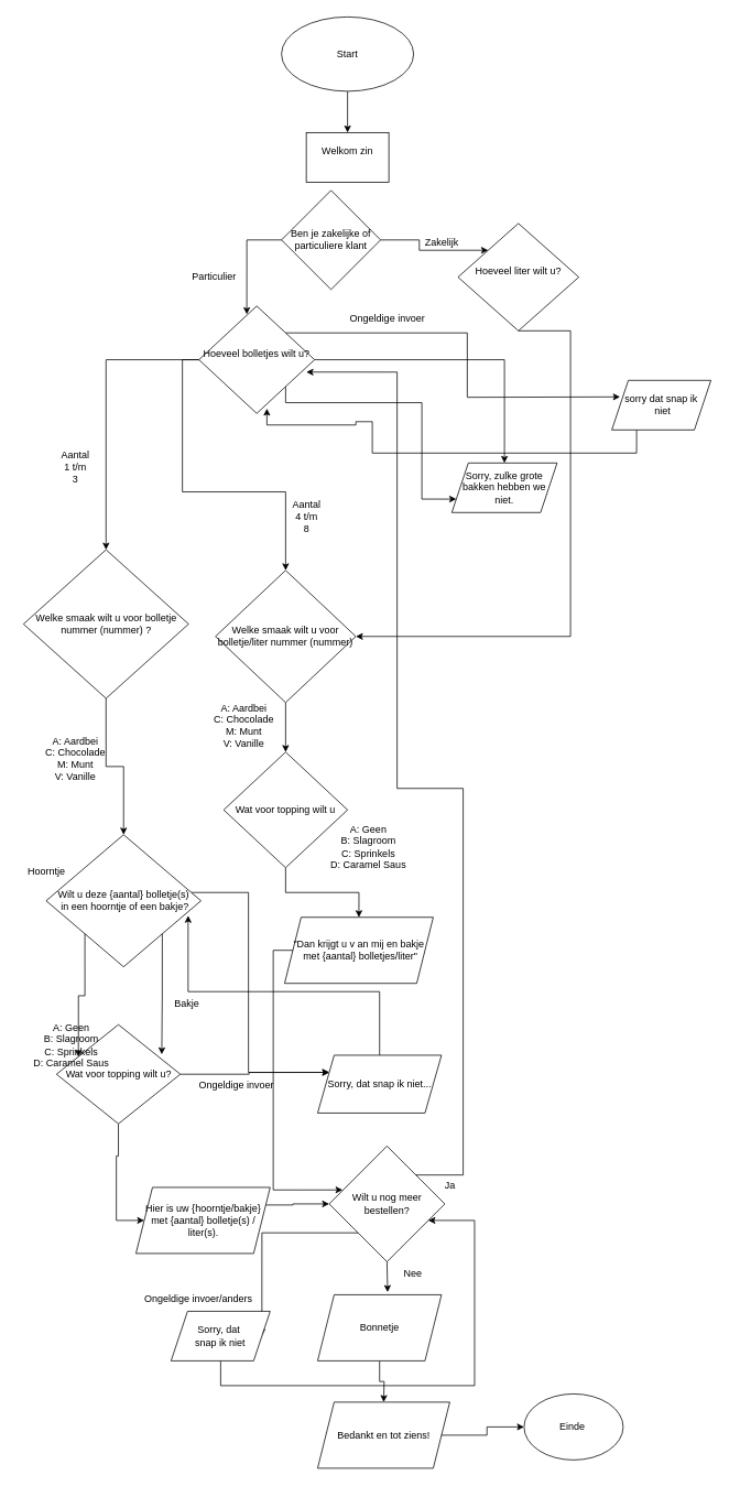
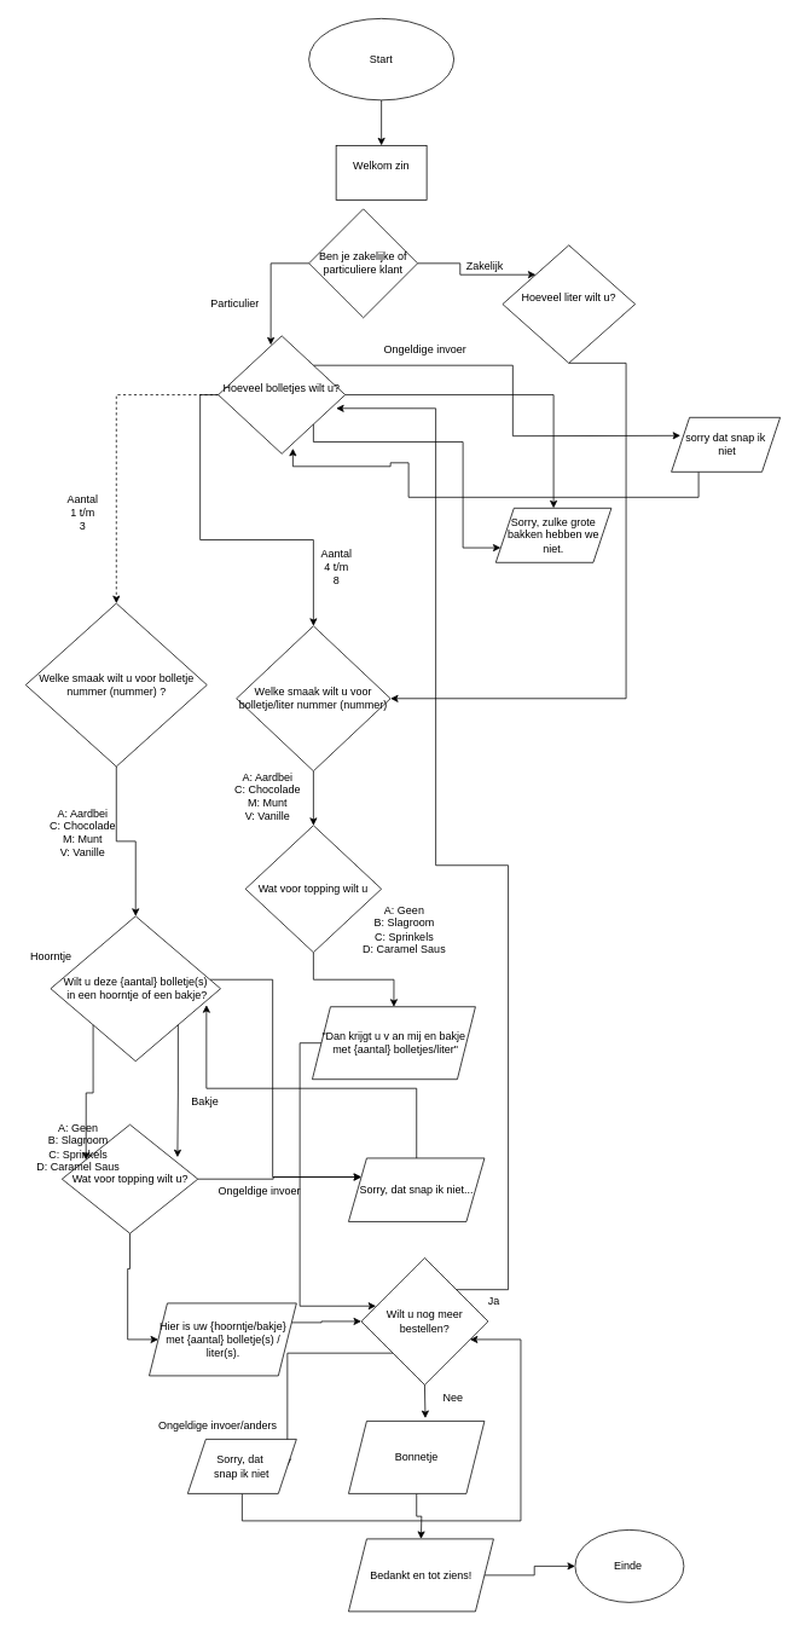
  <mxCell id="0" />
  <mxCell id="1" parent="0" />
  <mxCell id="2" style="edgeStyle=orthogonalEdgeStyle;rounded=0;orthogonalLoop=1;jettySize=auto;html=1;exitX=0.5;exitY=1;exitDx=0;exitDy=0;entryX=0.5;entryY=0;entryDx=0;entryDy=0;" parent="1" source="3" target="4" edge="1"><mxGeometry relative="1" as="geometry" /></mxCell>
  <mxCell id="3" value="Start" style="ellipse;whiteSpace=wrap;html=1;" parent="1" vertex="1"><mxGeometry x="340" y="20" width="160" height="90" as="geometry" /></mxCell>
  <mxCell id="4" value="Welkom zin&lt;div&gt;&lt;br&gt;&lt;/div&gt;" style="rounded=0;whiteSpace=wrap;html=1;" parent="1" vertex="1"><mxGeometry x="370" y="160" width="100" height="60" as="geometry" /></mxCell>
  <mxCell id="5" style="edgeStyle=orthogonalEdgeStyle;rounded=0;orthogonalLoop=1;jettySize=auto;html=1;entryX=0.588;entryY=0.955;entryDx=0;entryDy=0;entryPerimeter=0;exitX=0.25;exitY=1;exitDx=0;exitDy=0;" parent="1" edge="1" target="14" source="6"><mxGeometry relative="1" as="geometry"><mxPoint x="430" y="351.94" as="targetPoint" /><mxPoint x="770.023" y="388.06" as="sourcePoint" /><Array as="points"><mxPoint x="770" y="548" /><mxPoint x="450" y="548" /><mxPoint x="450" y="510" /><mxPoint x="430" y="510" /><mxPoint x="430" y="514" /></Array></mxGeometry></mxCell>
  <mxCell id="6" value="sorry dat snap ik&lt;br&gt;&amp;nbsp;niet" style="shape=parallelogram;perimeter=parallelogramPerimeter;whiteSpace=wrap;html=1;fixedSize=1;" parent="1" vertex="1"><mxGeometry x="740" y="460" width="120" height="60" as="geometry" /></mxCell>
  <mxCell id="7" value="Sorry, zulke grote bakken hebben we niet." style="shape=parallelogram;perimeter=parallelogramPerimeter;whiteSpace=wrap;html=1;fixedSize=1;" parent="1" vertex="1"><mxGeometry x="546.25" y="560" width="127.5" height="60" as="geometry" /></mxCell>
  <mxCell id="8" value="&quot;Dan krijgt u v an mij en bakje&lt;div&gt;&amp;nbsp;met {aantal} bolletjes/liter&quot;&lt;/div&gt;" style="shape=parallelogram;perimeter=parallelogramPerimeter;whiteSpace=wrap;html=1;fixedSize=1;" parent="1" vertex="1"><mxGeometry x="343.75" y="1110" width="180" height="80" as="geometry" /></mxCell>
  <mxCell id="9" style="edgeStyle=orthogonalEdgeStyle;rounded=0;orthogonalLoop=1;jettySize=auto;html=1;exitX=1;exitY=0.5;exitDx=0;exitDy=0;entryX=0.5;entryY=0;entryDx=0;entryDy=0;" parent="1" source="14" target="7" edge="1"><mxGeometry relative="1" as="geometry" /></mxCell>
  <mxCell id="10" style="edgeStyle=orthogonalEdgeStyle;rounded=0;orthogonalLoop=1;jettySize=auto;html=1;exitX=1;exitY=0;exitDx=0;exitDy=0;entryX=0.5;entryY=0;entryDx=0;entryDy=0;" parent="1" source="14" edge="1"><mxGeometry relative="1" as="geometry"><mxPoint x="750" y="480" as="targetPoint" /></mxGeometry></mxCell>
  <mxCell id="11" style="edgeStyle=orthogonalEdgeStyle;rounded=0;orthogonalLoop=1;jettySize=auto;html=1;exitX=1;exitY=1;exitDx=0;exitDy=0;entryX=0;entryY=0.75;entryDx=0;entryDy=0;" parent="1" source="14" target="7" edge="1"><mxGeometry relative="1" as="geometry"><Array as="points"><mxPoint x="510" y="487" /><mxPoint x="510" y="604" /></Array></mxGeometry></mxCell>
- <mxCell id="12" style="edgeStyle=orthogonalEdgeStyle;rounded=0;orthogonalLoop=1;jettySize=auto;html=1;exitX=0;exitY=0.5;exitDx=0;exitDy=0;" parent="1" source="14" target="22" edge="1"><mxGeometry relative="1" as="geometry" /></mxCell>
+ <mxCell id="12" style="edgeStyle=orthogonalEdgeStyle;rounded=0;orthogonalLoop=1;jettySize=auto;html=1;exitX=0;exitY=0.5;exitDx=0;exitDy=0;dashed=1;" parent="1" source="14" target="22" edge="1"><mxGeometry relative="1" as="geometry" /></mxCell>
  <mxCell id="13" style="edgeStyle=orthogonalEdgeStyle;rounded=0;orthogonalLoop=1;jettySize=auto;html=1;exitX=0;exitY=0.5;exitDx=0;exitDy=0;entryX=0.5;entryY=0;entryDx=0;entryDy=0;" parent="1" source="14" target="24" edge="1"><mxGeometry relative="1" as="geometry" /></mxCell>
  <mxCell id="14" value="&lt;div&gt;&lt;span style=&quot;background-color: initial;&quot;&gt;Hoeveel bolletjes wilt u?&lt;/span&gt;&lt;br&gt;&lt;/div&gt;&lt;div&gt;&lt;span style=&quot;background-color: initial;&quot;&gt;&lt;br&gt;&lt;/span&gt;&lt;/div&gt;" style="rhombus;whiteSpace=wrap;html=1;" parent="1" vertex="1"><mxGeometry x="240" y="370" width="140" height="130" as="geometry" /></mxCell>
  <mxCell id="15" value="&lt;span style=&quot;text-wrap: wrap;&quot;&gt;Aantal 4 t/m 8&lt;/span&gt;" style="text;html=1;align=center;verticalAlign=middle;resizable=0;points=[];autosize=1;strokeColor=none;fillColor=none;" parent="1" vertex="1"><mxGeometry x="320" y="610" width="100" height="30" as="geometry" /></mxCell>
  <mxCell id="16" value="&lt;span style=&quot;text-wrap: wrap;&quot;&gt;Aantal 1 t/m 3&lt;/span&gt;" style="text;html=1;align=center;verticalAlign=middle;resizable=0;points=[];autosize=1;strokeColor=none;fillColor=none;" parent="1" vertex="1"><mxGeometry x="40" y="550" width="100" height="30" as="geometry" /></mxCell>
  <mxCell id="17" value="Ongeldige invoer" style="text;html=1;align=center;verticalAlign=middle;resizable=0;points=[];autosize=1;strokeColor=none;fillColor=none;" parent="1" vertex="1"><mxGeometry x="412.75" y="370" width="110" height="30" as="geometry" /></mxCell>
  <mxCell id="18" style="edgeStyle=orthogonalEdgeStyle;rounded=0;orthogonalLoop=1;jettySize=auto;html=1;entryX=0;entryY=0.25;entryDx=0;entryDy=0;" parent="1" source="19" target="27" edge="1"><mxGeometry relative="1" as="geometry"><Array as="points"><mxPoint x="300" y="1080" /><mxPoint x="300" y="1298" /></Array></mxGeometry></mxCell>
  <mxCell id="19" value="Wilt u deze {aantal} bolletje(s)&lt;div&gt;&amp;nbsp;in een hoorntje&lt;span style=&quot;background-color: initial;&quot;&gt;&amp;nbsp;of een bakje?&lt;/span&gt;&lt;/div&gt;" style="rhombus;whiteSpace=wrap;html=1;" parent="1" vertex="1"><mxGeometry x="55" y="1010" width="187.5" height="160" as="geometry" /></mxCell>
  <mxCell id="20" value="&lt;span style=&quot;text-wrap: wrap;&quot;&gt;Hoorntje&lt;/span&gt;" style="text;html=1;align=center;verticalAlign=middle;resizable=0;points=[];autosize=1;strokeColor=none;fillColor=none;" parent="1" vertex="1"><mxGeometry x="20" y="1040" width="70" height="30" as="geometry" /></mxCell>
  <mxCell id="21" style="edgeStyle=orthogonalEdgeStyle;rounded=0;orthogonalLoop=1;jettySize=auto;html=1;exitX=0.5;exitY=1;exitDx=0;exitDy=0;entryX=0.5;entryY=0;entryDx=0;entryDy=0;" parent="1" source="22" target="19" edge="1"><mxGeometry relative="1" as="geometry" /></mxCell>
  <mxCell id="22" value="Welke smaak wilt u voor bolletje nummer (nummer) ?" style="rhombus;whiteSpace=wrap;html=1;" parent="1" vertex="1"><mxGeometry x="27.5" y="665" width="200" height="180" as="geometry" /></mxCell>
  <mxCell id="23" style="edgeStyle=orthogonalEdgeStyle;rounded=0;orthogonalLoop=1;jettySize=auto;html=1;exitX=0.5;exitY=1;exitDx=0;exitDy=0;entryX=0.5;entryY=0;entryDx=0;entryDy=0;" parent="1" source="24" target="52" edge="1"><mxGeometry relative="1" as="geometry" /></mxCell>
  <mxCell id="24" value="Welke smaak wilt u voor bolletje/liter nummer (nummer)" style="rhombus;whiteSpace=wrap;html=1;" parent="1" vertex="1"><mxGeometry x="260" y="690" width="170" height="160" as="geometry" /></mxCell>
  <mxCell id="25" value="A: Aardbei&lt;div&gt;C: Chocolade&lt;/div&gt;&lt;div&gt;M: Munt&lt;br&gt;&lt;/div&gt;&lt;div&gt;V: Vanille&lt;/div&gt;&lt;div&gt;&lt;br&gt;&lt;/div&gt;" style="text;html=1;align=center;verticalAlign=middle;resizable=0;points=[];autosize=1;strokeColor=none;fillColor=none;" parent="1" vertex="1"><mxGeometry x="40" y="880" width="100" height="90" as="geometry" /></mxCell>
  <mxCell id="26" value="&lt;span style=&quot;text-wrap: wrap;&quot;&gt;Bakje&lt;/span&gt;" style="text;html=1;align=center;verticalAlign=middle;resizable=0;points=[];autosize=1;strokeColor=none;fillColor=none;" parent="1" vertex="1"><mxGeometry x="200" y="1200" width="50" height="30" as="geometry" /></mxCell>
  <mxCell id="27" value="Sorry, dat snap ik niet..." style="shape=parallelogram;perimeter=parallelogramPerimeter;whiteSpace=wrap;html=1;fixedSize=1;" parent="1" vertex="1"><mxGeometry x="383.75" y="1277" width="150" height="70" as="geometry" /></mxCell>
  <mxCell id="28" style="edgeStyle=orthogonalEdgeStyle;rounded=0;orthogonalLoop=1;jettySize=auto;html=1;exitX=1;exitY=0.25;exitDx=0;exitDy=0;entryX=0;entryY=0.5;entryDx=0;entryDy=0;" parent="1" source="29" target="31" edge="1"><mxGeometry relative="1" as="geometry"><Array as="points"><mxPoint x="353.75" y="1458" /><mxPoint x="353.75" y="1457" /></Array></mxGeometry></mxCell>
  <mxCell id="29" value="Hier is uw {hoorntje/bakje} met {aantal} bolletje(s) / liter(s)." style="shape=parallelogram;perimeter=parallelogramPerimeter;whiteSpace=wrap;html=1;fixedSize=1;" parent="1" vertex="1"><mxGeometry x="163.75" y="1437" width="162.5" height="80" as="geometry" /></mxCell>
  <mxCell id="30" style="edgeStyle=orthogonalEdgeStyle;rounded=0;orthogonalLoop=1;jettySize=auto;html=1;exitX=0;exitY=1;exitDx=0;exitDy=0;entryX=1;entryY=0.5;entryDx=0;entryDy=0;" parent="1" source="31" target="37" edge="1"><mxGeometry relative="1" as="geometry" /></mxCell>
  <mxCell id="31" value="Wilt u nog meer bestellen?" style="rhombus;whiteSpace=wrap;html=1;" parent="1" vertex="1"><mxGeometry x="397.75" y="1387" width="140" height="140" as="geometry" /></mxCell>
  <mxCell id="32" style="edgeStyle=orthogonalEdgeStyle;rounded=0;orthogonalLoop=1;jettySize=auto;html=1;entryX=0.5;entryY=0;entryDx=0;entryDy=0;" parent="1" source="33" edge="1"><mxGeometry relative="1" as="geometry"><mxPoint x="463.75" y="1697" as="targetPoint" /></mxGeometry></mxCell>
  <mxCell id="33" value="Bonnetje" style="shape=parallelogram;perimeter=parallelogramPerimeter;whiteSpace=wrap;html=1;fixedSize=1;" parent="1" vertex="1"><mxGeometry x="383.75" y="1567" width="150" height="80" as="geometry" /></mxCell>
  <mxCell id="34" style="edgeStyle=orthogonalEdgeStyle;rounded=0;orthogonalLoop=1;jettySize=auto;html=1;exitX=0.5;exitY=1;exitDx=0;exitDy=0;entryX=0.565;entryY=-0.04;entryDx=0;entryDy=0;entryPerimeter=0;" parent="1" source="31" target="33" edge="1"><mxGeometry relative="1" as="geometry" /></mxCell>
  <mxCell id="35" value="Nee" style="text;html=1;align=center;verticalAlign=middle;resizable=0;points=[];autosize=1;strokeColor=none;fillColor=none;" parent="1" vertex="1"><mxGeometry x="473.75" y="1527" width="50" height="30" as="geometry" /></mxCell>
  <mxCell id="36" style="edgeStyle=orthogonalEdgeStyle;rounded=0;orthogonalLoop=1;jettySize=auto;html=1;" parent="1" source="37" target="31" edge="1"><mxGeometry relative="1" as="geometry"><Array as="points"><mxPoint x="266.75" y="1677" /><mxPoint x="573.75" y="1677" /><mxPoint x="573.75" y="1477" /></Array></mxGeometry></mxCell>
  <mxCell id="37" value="Sorry, dat&amp;nbsp;&lt;div&gt;snap ik niet&lt;/div&gt;" style="shape=parallelogram;perimeter=parallelogramPerimeter;whiteSpace=wrap;html=1;fixedSize=1;" parent="1" vertex="1"><mxGeometry x="206.25" y="1587" width="120" height="60" as="geometry" /></mxCell>
  <mxCell id="38" value="Ongeldige invoer/anders" style="text;html=1;align=center;verticalAlign=middle;resizable=0;points=[];autosize=1;strokeColor=none;fillColor=none;" parent="1" vertex="1"><mxGeometry x="163.75" y="1557" width="150" height="30" as="geometry" /></mxCell>
  <mxCell id="39" value="Einde&amp;nbsp;" style="ellipse;whiteSpace=wrap;html=1;" parent="1" vertex="1"><mxGeometry x="633.75" y="1687" width="120" height="80" as="geometry" /></mxCell>
  <mxCell id="40" value="" style="edgeStyle=orthogonalEdgeStyle;rounded=0;orthogonalLoop=1;jettySize=auto;html=1;" parent="1" source="41" target="39" edge="1"><mxGeometry relative="1" as="geometry" /></mxCell>
  <mxCell id="41" value="Bedankt en tot ziens!" style="shape=parallelogram;perimeter=parallelogramPerimeter;whiteSpace=wrap;html=1;fixedSize=1;" parent="1" vertex="1"><mxGeometry x="383.75" y="1697" width="160" height="80" as="geometry" /></mxCell>
  <mxCell id="42" value="Ongeldige invoer" style="text;html=1;align=center;verticalAlign=middle;resizable=0;points=[];autosize=1;strokeColor=none;fillColor=none;" parent="1" vertex="1"><mxGeometry x="230" y="1299" width="110" height="30" as="geometry" /></mxCell>
  <mxCell id="43" style="edgeStyle=orthogonalEdgeStyle;rounded=0;orthogonalLoop=1;jettySize=auto;html=1;exitX=1;exitY=0.5;exitDx=0;exitDy=0;entryX=0;entryY=0.25;entryDx=0;entryDy=0;" parent="1" source="45" target="27" edge="1"><mxGeometry relative="1" as="geometry" /></mxCell>
  <mxCell id="44" style="edgeStyle=orthogonalEdgeStyle;rounded=0;orthogonalLoop=1;jettySize=auto;html=1;exitX=0.5;exitY=1;exitDx=0;exitDy=0;entryX=0;entryY=0.5;entryDx=0;entryDy=0;" parent="1" source="45" target="29" edge="1"><mxGeometry relative="1" as="geometry"><mxPoint x="142" y="1480" as="targetPoint" /><Array as="points"><mxPoint x="143" y="1399" /><mxPoint x="140" y="1399" /><mxPoint x="140" y="1477" /></Array></mxGeometry></mxCell>
  <mxCell id="45" value="Wat voor topping wilt u?" style="rhombus;whiteSpace=wrap;html=1;" parent="1" vertex="1"><mxGeometry x="67.5" y="1240" width="150" height="120" as="geometry" /></mxCell>
  <mxCell id="46" style="edgeStyle=orthogonalEdgeStyle;rounded=0;orthogonalLoop=1;jettySize=auto;html=1;exitX=0;exitY=1;exitDx=0;exitDy=0;entryX=0.177;entryY=0.325;entryDx=0;entryDy=0;entryPerimeter=0;" parent="1" source="19" target="45" edge="1"><mxGeometry relative="1" as="geometry" /></mxCell>
  <mxCell id="47" style="edgeStyle=orthogonalEdgeStyle;rounded=0;orthogonalLoop=1;jettySize=auto;html=1;exitX=1;exitY=1;exitDx=0;exitDy=0;entryX=0.85;entryY=0.3;entryDx=0;entryDy=0;entryPerimeter=0;" parent="1" source="19" target="45" edge="1"><mxGeometry relative="1" as="geometry" /></mxCell>
  <mxCell id="48" value="A: Geen&lt;div&gt;B: Slagroom&lt;/div&gt;&lt;div&gt;C: Sprinkels&lt;/div&gt;&lt;div&gt;D: Caramel Saus&lt;/div&gt;" style="text;html=1;align=center;verticalAlign=middle;resizable=0;points=[];autosize=1;strokeColor=none;fillColor=none;" parent="1" vertex="1"><mxGeometry x="30" y="1230" width="110" height="70" as="geometry" /></mxCell>
  <mxCell id="49" value="Ja" style="text;html=1;align=center;verticalAlign=middle;resizable=0;points=[];autosize=1;strokeColor=none;fillColor=none;" parent="1" vertex="1"><mxGeometry x="523.75" y="1420" width="40" height="30" as="geometry" /></mxCell>
  <mxCell id="50" style="edgeStyle=orthogonalEdgeStyle;rounded=0;orthogonalLoop=1;jettySize=auto;html=1;exitX=1;exitY=0;exitDx=0;exitDy=0;entryX=0.929;entryY=0.615;entryDx=0;entryDy=0;entryPerimeter=0;" parent="1" source="31" target="14" edge="1"><mxGeometry relative="1" as="geometry"><Array as="points"><mxPoint x="560" y="1422" /><mxPoint x="560" y="954" /><mxPoint x="480" y="954" /></Array></mxGeometry></mxCell>
  <mxCell id="51" style="edgeStyle=orthogonalEdgeStyle;rounded=0;orthogonalLoop=1;jettySize=auto;html=1;exitX=0.5;exitY=1;exitDx=0;exitDy=0;entryX=0.5;entryY=0;entryDx=0;entryDy=0;" parent="1" source="52" target="8" edge="1"><mxGeometry relative="1" as="geometry" /></mxCell>
  <mxCell id="52" value="Wat voor topping wilt u" style="rhombus;whiteSpace=wrap;html=1;" parent="1" vertex="1"><mxGeometry x="270" y="910" width="150" height="140" as="geometry" /></mxCell>
  <mxCell id="53" value="A: Geen&lt;div&gt;B: Slagroom&lt;/div&gt;&lt;div&gt;C: Sprinkels&lt;/div&gt;&lt;div&gt;D: Caramel Saus&lt;/div&gt;" style="text;html=1;align=center;verticalAlign=middle;resizable=0;points=[];autosize=1;strokeColor=none;fillColor=none;" parent="1" vertex="1"><mxGeometry x="390" y="990" width="110" height="70" as="geometry" /></mxCell>
  <mxCell id="54" value="A: Aardbei&lt;div&gt;C: Chocolade&lt;/div&gt;&lt;div&gt;M: Munt&lt;br&gt;&lt;/div&gt;&lt;div&gt;V: Vanille&lt;/div&gt;&lt;div&gt;&lt;br&gt;&lt;/div&gt;" style="text;html=1;align=center;verticalAlign=middle;resizable=0;points=[];autosize=1;strokeColor=none;fillColor=none;" parent="1" vertex="1"><mxGeometry x="243.75" y="840" width="100" height="90" as="geometry" /></mxCell>
  <mxCell id="55" style="edgeStyle=orthogonalEdgeStyle;rounded=0;orthogonalLoop=1;jettySize=auto;html=1;entryX=0.116;entryY=0.379;entryDx=0;entryDy=0;entryPerimeter=0;" parent="1" source="8" target="31" edge="1"><mxGeometry relative="1" as="geometry"><Array as="points"><mxPoint x="330" y="1150" /><mxPoint x="330" y="1440" /></Array></mxGeometry></mxCell>
  <mxCell id="56" style="edgeStyle=orthogonalEdgeStyle;rounded=0;orthogonalLoop=1;jettySize=auto;html=1;entryX=0.917;entryY=0.613;entryDx=0;entryDy=0;entryPerimeter=0;" parent="1" source="27" target="19" edge="1"><mxGeometry relative="1" as="geometry"><Array as="points"><mxPoint x="459" y="1200" /><mxPoint x="227" y="1200" /></Array></mxGeometry></mxCell>
  <mxCell id="57" style="edgeStyle=orthogonalEdgeStyle;rounded=0;orthogonalLoop=1;jettySize=auto;html=1;exitX=0.5;exitY=1;exitDx=0;exitDy=0;entryX=1;entryY=0.5;entryDx=0;entryDy=0;" edge="1" parent="1" source="58" target="24"><mxGeometry relative="1" as="geometry"><Array as="points"><mxPoint x="690" y="400" /><mxPoint x="690" y="770" /></Array></mxGeometry></mxCell>
  <mxCell id="58" value="Hoeveel liter wilt u?&lt;div&gt;&lt;br&gt;&lt;/div&gt;" style="rhombus;whiteSpace=wrap;html=1;" vertex="1" parent="1"><mxGeometry x="553.75" y="270" width="146.25" height="130" as="geometry" /></mxCell>
  <mxCell id="59" style="edgeStyle=orthogonalEdgeStyle;rounded=0;orthogonalLoop=1;jettySize=auto;html=1;exitX=1;exitY=0.5;exitDx=0;exitDy=0;entryX=0;entryY=0;entryDx=0;entryDy=0;" edge="1" parent="1" source="60" target="58"><mxGeometry relative="1" as="geometry" /></mxCell>
  <mxCell id="60" value="Ben je zakelijke of particuliere klant" style="rhombus;whiteSpace=wrap;html=1;" vertex="1" parent="1"><mxGeometry x="340" y="230" width="120" height="120" as="geometry" /></mxCell>
  <mxCell id="61" value="Zakelijk&lt;div&gt;&lt;br&gt;&lt;/div&gt;" style="text;html=1;align=center;verticalAlign=middle;resizable=0;points=[];autosize=1;strokeColor=none;fillColor=none;" vertex="1" parent="1"><mxGeometry x="503.75" y="280" width="60" height="40" as="geometry" /></mxCell>
  <mxCell id="62" style="edgeStyle=orthogonalEdgeStyle;rounded=0;orthogonalLoop=1;jettySize=auto;html=1;exitX=0;exitY=0.5;exitDx=0;exitDy=0;entryX=0.414;entryY=0.077;entryDx=0;entryDy=0;entryPerimeter=0;" edge="1" parent="1" source="60" target="14"><mxGeometry relative="1" as="geometry" /></mxCell>
  <mxCell id="63" value="Particulier" style="text;html=1;align=center;verticalAlign=middle;resizable=0;points=[];autosize=1;strokeColor=none;fillColor=none;" vertex="1" parent="1"><mxGeometry x="217.5" y="320" width="80" height="30" as="geometry" /></mxCell>
